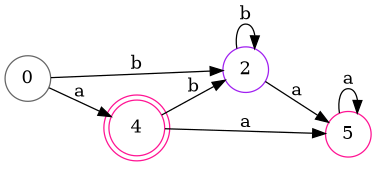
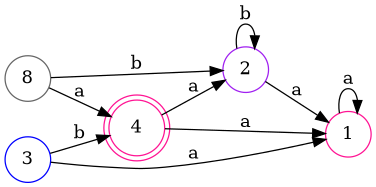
  digraph {
    rankdir=LR
    node [color=deeppink shape=circle]
    4 [shape=doublecircle]
-   1 [label=5]
+   1
    2 [color=purple]
-   0 [color=gray40]
+   0 [color=gray40 label=8]
+   3 [color=blue]
    4 -> 1 [label=a]
-   4 -> 2 [label=b]
+   4 -> 2 [label=a]
    1 -> 1 [label=a]
    2 -> 1 [label=a]
    2 -> 2 [label=b]
    0 -> 4 [label=a]
    0 -> 2 [label=b]
+   3 -> 4 [label=b]
+   3 -> 1 [label=a]
  }
